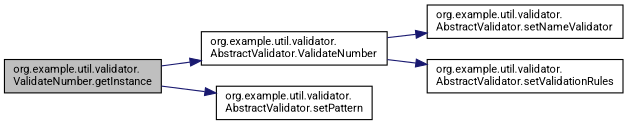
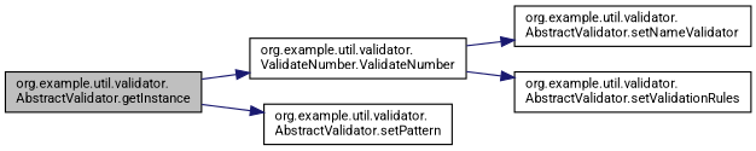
  digraph {
    fontname=Roboto
    rankdir=LR
    node [color=black fillcolor=white fontname=Roboto fontsize=10 shape=record style=filled]
    edge [color=midnightblue fontname=Roboto fontsize=10 labelfontname=Helvetica labelfontsize=10 style=solid]
-   n1 [fillcolor=grey75 fontcolor=black height=0.2 label="org.example.util.validator.\lValidateNumber.getInstance" width=0.4]
-   n2 [height=0.2 label="org.example.util.validator.\lAbstractValidator.ValidateNumber" width=0.4]
+   n1 [fillcolor=grey75 fontcolor=black height=0.2 label="org.example.util.validator.\lAbstractValidator.getInstance" width=0.4]
+   n2 [height=0.2 label="org.example.util.validator.\lValidateNumber.ValidateNumber" width=0.4]
    n3 [height=0.2 label="org.example.util.validator.\lAbstractValidator.setPattern" width=0.4]
    n4 [height=0.2 label="org.example.util.validator.\lAbstractValidator.setNameValidator" width=0.4]
    n5 [height=0.2 label="org.example.util.validator.\lAbstractValidator.setValidationRules" width=0.4]
    n1 -> n2
    n1 -> n3
    n2 -> n4
    n2 -> n5
  }
